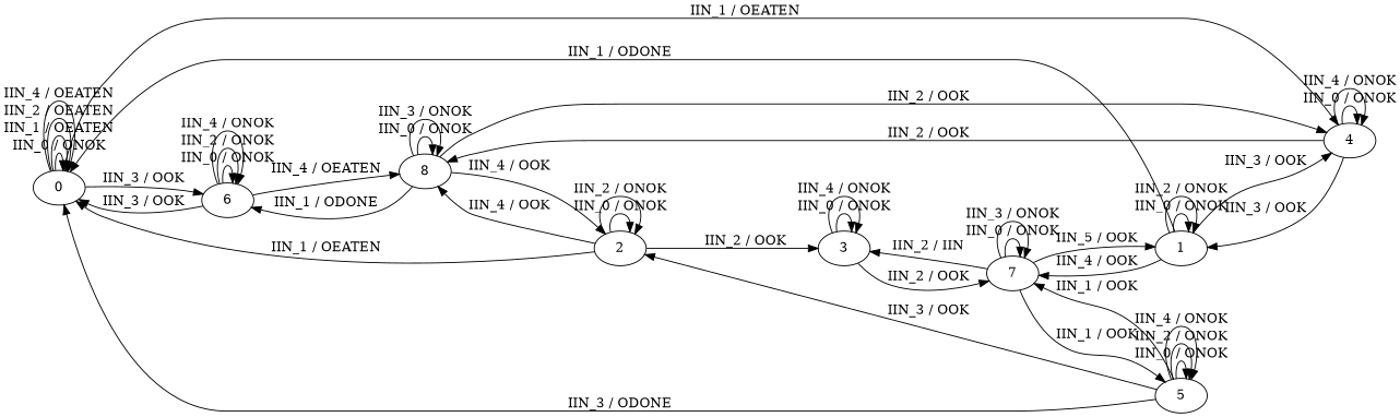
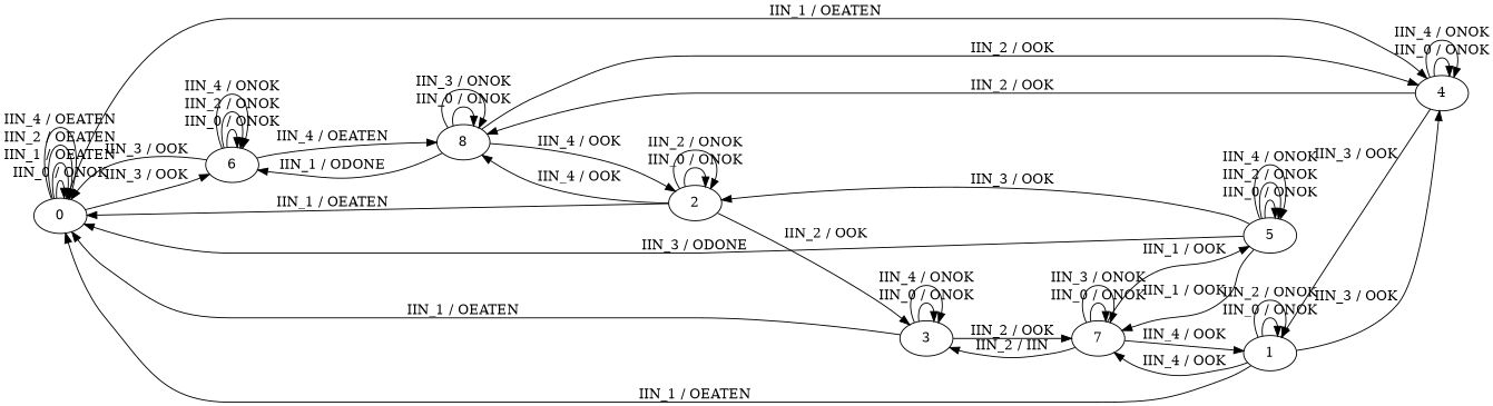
  digraph {
    rankdir=LR
    0
    6
    4
    8
    1
    7
    3
    5
    2
    0 -> 0 [label="IIN_0 / ONOK"]
    0 -> 0 [label="IIN_1 / OEATEN"]
    0 -> 0 [label="IIN_2 / OEATEN"]
    0 -> 0 [label="IIN_4 / OEATEN"]
    0 -> 6 [label="IIN_3 / OOK"]
    0 -> 4 [label="IIN_1 / OEATEN"]
    6 -> 0 [label="IIN_3 / OOK"]
    6 -> 6 [label="IIN_0 / ONOK"]
    6 -> 6 [label="IIN_2 / ONOK"]
    6 -> 6 [label="IIN_4 / ONOK"]
    6 -> 8 [label="IIN_4 / OEATEN"]
    4 -> 4 [label="IIN_0 / ONOK"]
    4 -> 4 [label="IIN_4 / ONOK"]
    4 -> 8 [label="IIN_2 / OOK"]
    4 -> 1 [label="IIN_3 / OOK"]
    8 -> 6 [label="IIN_1 / ODONE"]
    8 -> 4 [label="IIN_2 / OOK"]
    8 -> 8 [label="IIN_0 / ONOK"]
    8 -> 8 [label="IIN_3 / ONOK"]
    8 -> 2 [label="IIN_4 / OOK"]
-   1 -> 0 [label="IIN_1 / ODONE"]
+   1 -> 0 [label="IIN_1 / OEATEN"]
    1 -> 4 [label="IIN_3 / OOK"]
    1 -> 1 [label="IIN_0 / ONOK"]
    1 -> 1 [label="IIN_2 / ONOK"]
    1 -> 7 [label="IIN_4 / OOK"]
-   7 -> 1 [label="IIN_5 / OOK"]
+   7 -> 1 [label="IIN_4 / OOK"]
    7 -> 7 [label="IIN_0 / ONOK"]
    7 -> 7 [label="IIN_3 / ONOK"]
    7 -> 3 [label="IIN_2 / IIN"]
    7 -> 5 [label="IIN_1 / OOK"]
+   3 -> 0 [label="IIN_1 / OEATEN"]
    3 -> 7 [label="IIN_2 / OOK"]
    3 -> 3 [label="IIN_0 / ONOK"]
    3 -> 3 [label="IIN_4 / ONOK"]
    5 -> 0 [label="IIN_3 / ODONE"]
    5 -> 7 [label="IIN_1 / OOK"]
    5 -> 5 [label="IIN_0 / ONOK"]
    5 -> 5 [label="IIN_2 / ONOK"]
    5 -> 5 [label="IIN_4 / ONOK"]
    5 -> 2 [label="IIN_3 / OOK"]
    2 -> 0 [label="IIN_1 / OEATEN"]
    2 -> 8 [label="IIN_4 / OOK"]
    2 -> 3 [label="IIN_2 / OOK"]
    2 -> 2 [label="IIN_0 / ONOK"]
    2 -> 2 [label="IIN_2 / ONOK"]
  }
